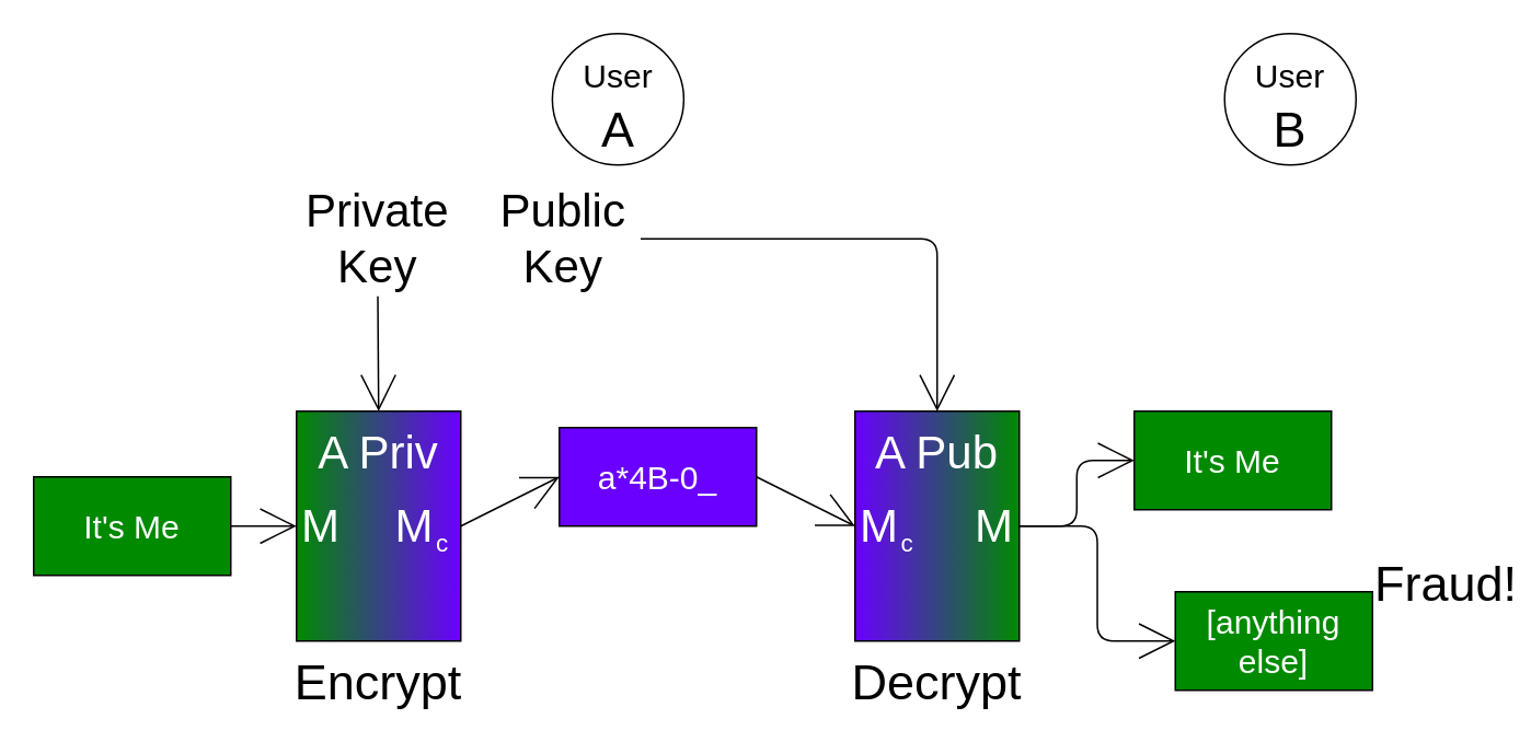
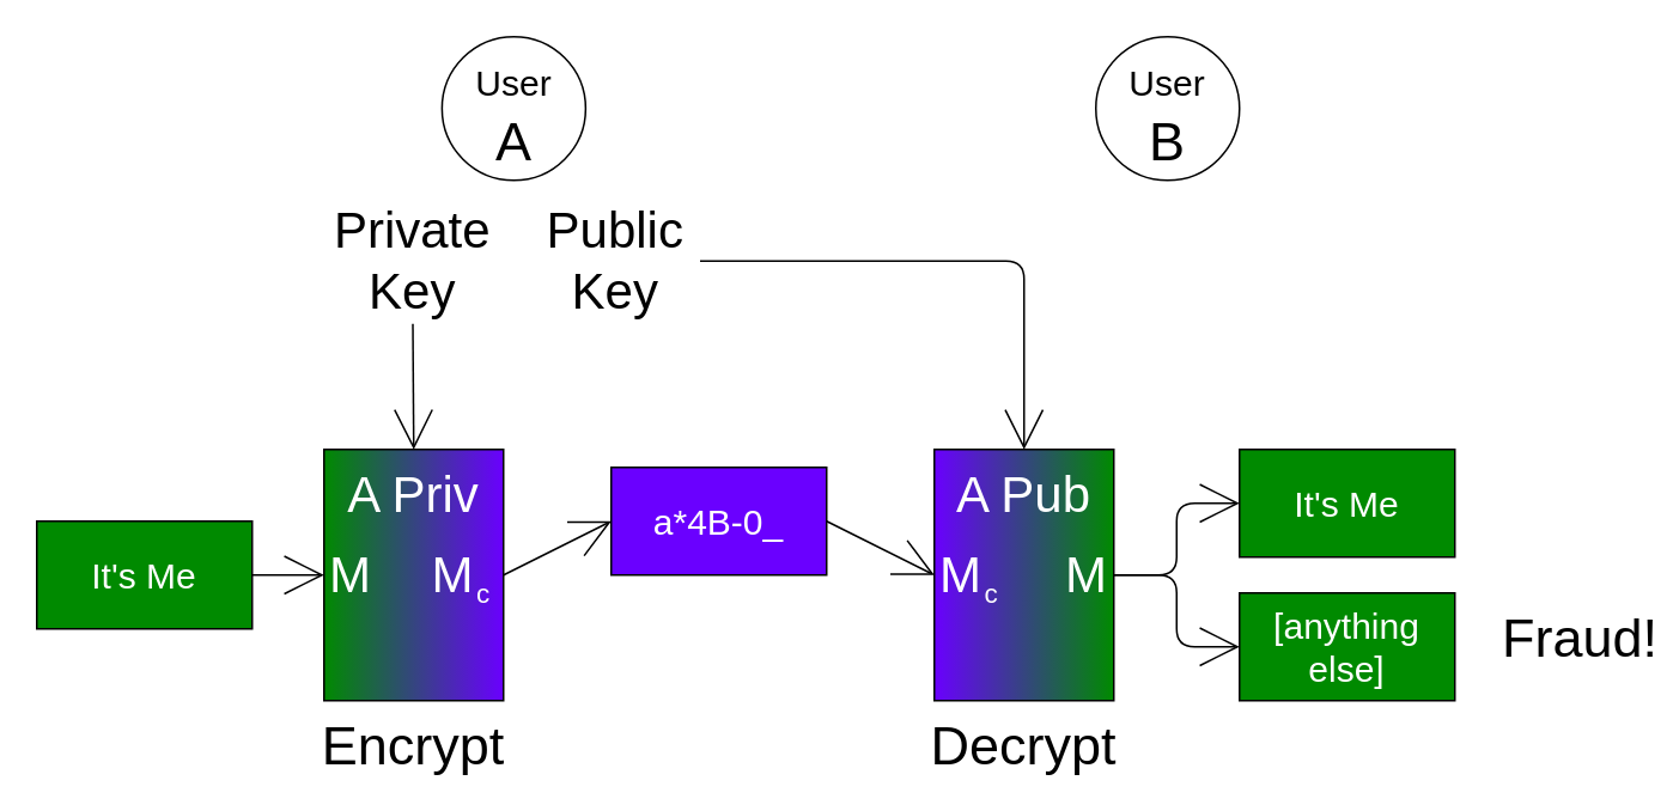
  <mxCell id="0" />
  <mxCell id="1" parent="0" />
  <mxCell id="2" style="edgeStyle=none;html=1;exitX=1;exitY=0.5;exitDx=0;exitDy=0;entryX=0;entryY=0.5;entryDx=0;entryDy=0;fontSize=28;endArrow=open;endFill=0;endSize=20;" parent="1" source="3" target="5" edge="1"><mxGeometry relative="1" as="geometry" /></mxCell>
  <mxCell id="3" value="It's Me" style="rounded=0;whiteSpace=wrap;html=1;fontSize=20;fillColor=#008a00;fontColor=#ffffff;strokeColor=#000000;" parent="1" vertex="1"><mxGeometry y="290" width="120" height="60" as="geometry" x="20" /></mxCell>
  <mxCell id="4" style="edgeStyle=none;html=1;exitX=1;exitY=0.5;exitDx=0;exitDy=0;entryX=0;entryY=0.5;entryDx=0;entryDy=0;fontSize=28;endArrow=open;endFill=0;endSize=20;" parent="1" source="5" target="7" edge="1"><mxGeometry relative="1" as="geometry" /></mxCell>
  <mxCell id="5" value="" style="rounded=0;whiteSpace=wrap;html=1;fontSize=20;fillColor=#6a00ff;fontColor=#ffffff;strokeColor=#000000;gradientDirection=west;gradientColor=#008A00;" parent="1" vertex="1"><mxGeometry x="180" y="250" width="100" height="140" as="geometry" /></mxCell>
  <mxCell id="6" style="edgeStyle=none;html=1;exitX=1;exitY=0.5;exitDx=0;exitDy=0;entryX=0;entryY=0.5;entryDx=0;entryDy=0;fontSize=28;endArrow=open;endFill=0;endSize=20;" parent="1" source="7" target="12" edge="1"><mxGeometry relative="1" as="geometry" /></mxCell>
  <mxCell id="7" value="a*4B-0_" style="rounded=0;whiteSpace=wrap;html=1;fontSize=20;fillColor=#6a00ff;fontColor=#ffffff;strokeColor=#000000;" parent="1" vertex="1"><mxGeometry x="340" y="260" width="120" height="60" as="geometry" /></mxCell>
  <mxCell id="8" value="It's Me" style="rounded=0;whiteSpace=wrap;html=1;fontSize=20;fillColor=#008a00;fontColor=#ffffff;strokeColor=#000000;" parent="1" vertex="1"><mxGeometry x="690" y="250" width="120" height="60" as="geometry" /></mxCell>
  <mxCell id="9" value="A Priv" style="text;html=1;strokeColor=none;fillColor=none;align=center;verticalAlign=middle;whiteSpace=wrap;rounded=0;fontSize=28;fontColor=#FFFFFF;" parent="1" vertex="1"><mxGeometry x="180" y="260" width="100" height="30" as="geometry" /></mxCell>
  <mxCell id="10" value="M" style="text;html=1;strokeColor=none;fillColor=none;align=center;verticalAlign=middle;whiteSpace=wrap;rounded=0;fontSize=28;fontColor=#FFFFFF;" parent="1" vertex="1"><mxGeometry x="180" y="305" width="30" height="30" as="geometry" /></mxCell>
  <mxCell id="11" style="edgeStyle=orthogonalEdgeStyle;html=1;exitX=1;exitY=0.5;exitDx=0;exitDy=0;entryX=0;entryY=0.5;entryDx=0;entryDy=0;fontSize=15;endArrow=open;endFill=0;endSize=20;" parent="1" source="12" target="8" edge="1"><mxGeometry relative="1" as="geometry" /></mxCell>
  <mxCell id="12" value="" style="rounded=0;whiteSpace=wrap;html=1;fontSize=20;fillColor=#6a00ff;fontColor=#ffffff;strokeColor=#000000;gradientDirection=east;gradientColor=#008A00;" parent="1" vertex="1"><mxGeometry x="520" y="250" width="100" height="140" as="geometry" /></mxCell>
  <mxCell id="13" value="A Pub" style="text;html=1;strokeColor=none;fillColor=none;align=center;verticalAlign=middle;whiteSpace=wrap;rounded=0;fontSize=28;fontColor=#FFFFFF;" parent="1" vertex="1"><mxGeometry x="520" y="260" width="100" height="30" as="geometry" /></mxCell>
  <mxCell id="14" value="Encrypt" style="text;html=1;strokeColor=none;fillColor=none;align=center;verticalAlign=middle;whiteSpace=wrap;rounded=0;fontSize=30;" parent="1" vertex="1"><mxGeometry x="200" y="400" width="60" height="30" as="geometry" /></mxCell>
  <mxCell id="15" value="Decrypt" style="text;html=1;strokeColor=none;fillColor=none;align=center;verticalAlign=middle;whiteSpace=wrap;rounded=0;fontSize=30;" parent="1" vertex="1"><mxGeometry x="540" y="400" width="60" height="30" as="geometry" /></mxCell>
  <mxCell id="16" value="M" style="text;html=1;strokeColor=none;fillColor=none;align=center;verticalAlign=middle;whiteSpace=wrap;rounded=0;fontSize=28;fontColor=#FFFFFF;" parent="1" vertex="1"><mxGeometry x="237" y="305" width="30" height="30" as="geometry" /></mxCell>
  <mxCell id="17" value="c" style="text;html=1;strokeColor=none;fillColor=none;align=center;verticalAlign=middle;whiteSpace=wrap;rounded=0;fontSize=15;fontColor=#FFFFFF;" parent="1" vertex="1"><mxGeometry x="260" y="320" width="18" height="20" as="geometry" /></mxCell>
  <mxCell id="18" value="M" style="text;html=1;strokeColor=none;fillColor=none;align=center;verticalAlign=middle;whiteSpace=wrap;rounded=0;fontSize=28;fontColor=#FFFFFF;" parent="1" vertex="1"><mxGeometry x="520" y="305" width="30" height="30" as="geometry" /></mxCell>
  <mxCell id="19" value="c" style="text;html=1;strokeColor=none;fillColor=none;align=center;verticalAlign=middle;whiteSpace=wrap;rounded=0;fontSize=15;fontColor=#FFFFFF;" parent="1" vertex="1"><mxGeometry x="543" y="320" width="18" height="20" as="geometry" /></mxCell>
  <mxCell id="20" value="M" style="text;html=1;strokeColor=none;fillColor=none;align=center;verticalAlign=middle;whiteSpace=wrap;rounded=0;fontSize=28;fontColor=#FFFFFF;" parent="1" vertex="1"><mxGeometry x="590" y="305" width="30" height="30" as="geometry" /></mxCell>
- <mxCell id="21" value="&lt;font style=&quot;font-size: 20px&quot;&gt;User&lt;br&gt;&lt;/font&gt;B" style="ellipse;whiteSpace=wrap;html=1;aspect=fixed;fontSize=30;" parent="1" vertex="1"><mxGeometry x="745" y="20" width="80" height="80" as="geometry" /></mxCell>
- <mxCell id="22" value="&lt;font style=&quot;font-size: 20px&quot;&gt;User&lt;br&gt;&lt;/font&gt;A" style="ellipse;whiteSpace=wrap;html=1;aspect=fixed;fontSize=30;" parent="1" vertex="1"><mxGeometry x="335.75" y="20" width="80" height="80" as="geometry" /></mxCell>
+ <mxCell id="21" value="&lt;font style=&quot;font-size: 20px&quot;&gt;User&lt;br&gt;&lt;/font&gt;B" style="ellipse;whiteSpace=wrap;html=1;aspect=fixed;fontSize=30;" parent="1" vertex="1"><mxGeometry x="610" y="20" width="80" height="80" as="geometry" /></mxCell>
+ <mxCell id="22" value="&lt;font style=&quot;font-size: 20px&quot;&gt;User&lt;br&gt;&lt;/font&gt;A" style="ellipse;whiteSpace=wrap;html=1;aspect=fixed;fontSize=30;" parent="1" vertex="1"><mxGeometry x="245.75" y="20" width="80" height="80" as="geometry" /></mxCell>
  <mxCell id="23" value="Private&lt;br&gt;Key" style="text;html=1;strokeColor=none;fillColor=none;align=center;verticalAlign=middle;whiteSpace=wrap;rounded=0;fontSize=28;" vertex="1" parent="1"><mxGeometry x="182" y="110" width="95" height="70" as="geometry" /></mxCell>
  <mxCell id="24" value="Public&lt;br&gt;Key" style="text;html=1;strokeColor=none;fillColor=none;align=center;verticalAlign=middle;whiteSpace=wrap;rounded=0;fontSize=28;" vertex="1" parent="1"><mxGeometry x="294.5" y="110" width="95" height="70" as="geometry" /></mxCell>
  <mxCell id="25" style="edgeStyle=none;html=1;exitX=0.5;exitY=1;exitDx=0;exitDy=0;entryX=0.5;entryY=0;entryDx=0;entryDy=0;fontSize=28;endArrow=open;endFill=0;endSize=20;" edge="1" parent="1" source="23" target="5"><mxGeometry relative="1" as="geometry"><mxPoint x="290" y="330" as="sourcePoint" /><mxPoint x="350" y="330" as="targetPoint" /></mxGeometry></mxCell>
  <mxCell id="26" style="edgeStyle=orthogonalEdgeStyle;html=1;exitX=1;exitY=0.5;exitDx=0;exitDy=0;entryX=0.5;entryY=0;entryDx=0;entryDy=0;fontSize=28;endArrow=open;endFill=0;endSize=20;" edge="1" parent="1" source="24" target="12"><mxGeometry relative="1" as="geometry"><mxPoint x="470" y="330" as="sourcePoint" /><mxPoint x="530" y="330" as="targetPoint" /></mxGeometry></mxCell>
- <mxCell id="27" value="[anything else]" style="rounded=0;whiteSpace=wrap;html=1;fontSize=20;fillColor=#008a00;fontColor=#ffffff;strokeColor=#000000;" vertex="1" parent="1"><mxGeometry x="715" y="360" width="120" height="60" as="geometry" /></mxCell>
+ <mxCell id="27" value="[anything else]" style="rounded=0;whiteSpace=wrap;html=1;fontSize=20;fillColor=#008a00;fontColor=#ffffff;strokeColor=#000000;" vertex="1" parent="1"><mxGeometry x="690" y="330" width="120" height="60" as="geometry" /></mxCell>
  <mxCell id="28" style="edgeStyle=orthogonalEdgeStyle;html=1;entryX=0;entryY=0.5;entryDx=0;entryDy=0;fontSize=15;endArrow=open;endFill=0;endSize=20;exitX=1;exitY=0.5;exitDx=0;exitDy=0;" edge="1" parent="1" source="12" target="27"><mxGeometry relative="1" as="geometry"><mxPoint x="640" y="340" as="sourcePoint" /><mxPoint x="670" y="290" as="targetPoint" /></mxGeometry></mxCell>
  <mxCell id="29" value="Fraud!" style="text;html=1;strokeColor=none;fillColor=none;align=center;verticalAlign=middle;whiteSpace=wrap;rounded=0;fontSize=30;" vertex="1" parent="1"><mxGeometry x="850" y="340" width="60" height="30" as="geometry" /></mxCell>
